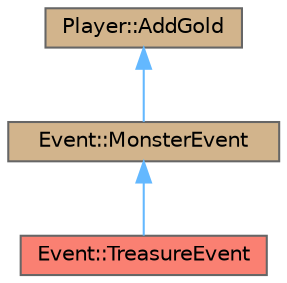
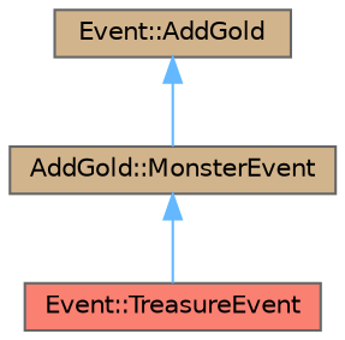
  digraph {
    rankdir=TB
    node [color=grey40 fillcolor=tan fontname=Helvetica fontsize=10 shape=box style=filled]
    edge [color=steelblue1 dir=back fontname=Helvetica fontsize=10 labelfontname=Helvetica labelfontsize=10 style=solid]
-   n1 [color=gray40 fontcolor=black height=0.2 label="Player::AddGold" width=0.4]
-   n2 [height=0.2 label="Event::MonsterEvent" width=0.4]
+   n1 [color=gray40 fontcolor=black height=0.2 label="Event::AddGold" width=0.4]
+   n2 [height=0.2 label="AddGold::MonsterEvent" width=0.4]
    n3 [fillcolor=salmon height=0.2 label="Event::TreasureEvent" width=0.4]
    n1 -> n2
    n2 -> n3
  }
